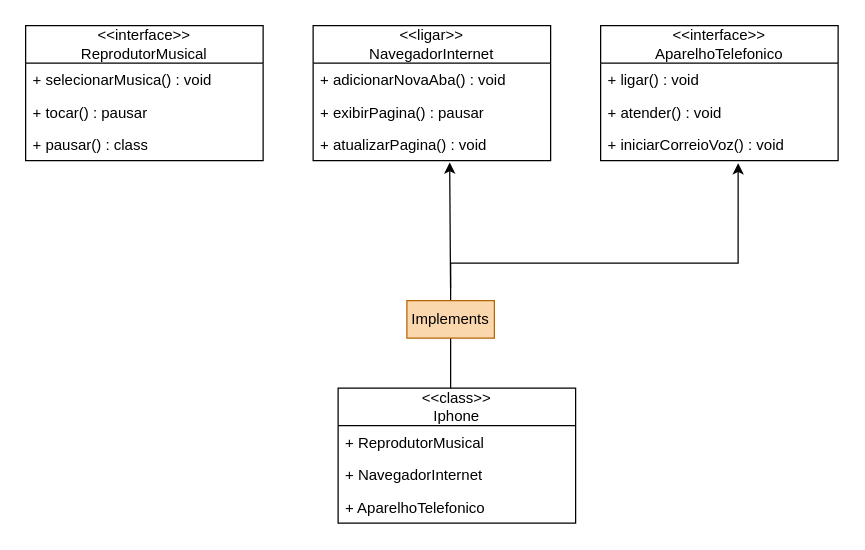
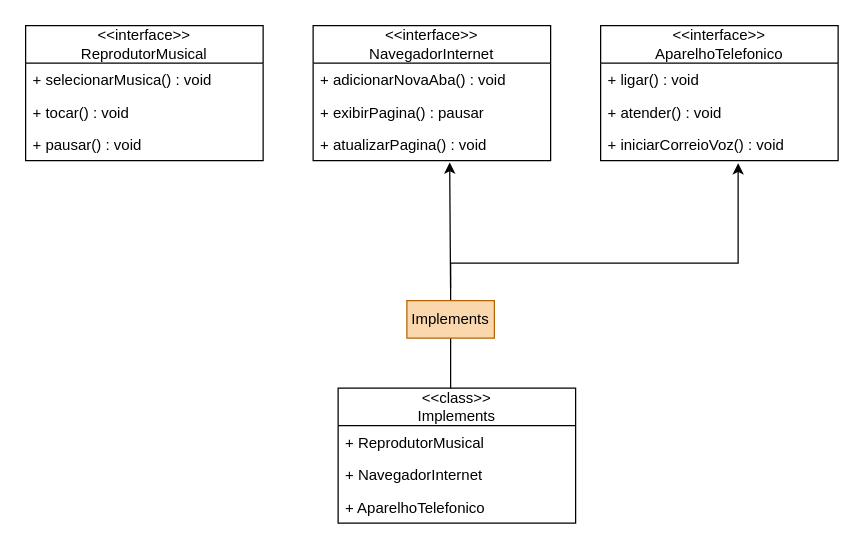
  <mxCell id="0" />
  <mxCell id="1" parent="0" />
  <mxCell id="2" value="&amp;lt;&amp;lt;interface&amp;gt;&amp;gt;&lt;br&gt;ReprodutorMusical" style="swimlane;fontStyle=0;childLayout=stackLayout;horizontal=1;startSize=30;fillColor=none;horizontalStack=0;resizeParent=1;resizeParentMax=0;resizeLast=0;collapsible=1;marginBottom=0;whiteSpace=wrap;html=1;" vertex="1" parent="1"><mxGeometry x="20" y="20" width="190" height="108" as="geometry" /></mxCell>
  <mxCell id="3" value="+ selecionarMusica() : void" style="text;strokeColor=none;fillColor=none;align=left;verticalAlign=top;spacingLeft=4;spacingRight=4;overflow=hidden;rotatable=0;points=[[0,0.5],[1,0.5]];portConstraint=eastwest;whiteSpace=wrap;html=1;" vertex="1" parent="2"><mxGeometry y="30" width="190" height="26" as="geometry" /></mxCell>
- <mxCell id="4" value="+ tocar() : pausar" style="text;strokeColor=none;fillColor=none;align=left;verticalAlign=top;spacingLeft=4;spacingRight=4;overflow=hidden;rotatable=0;points=[[0,0.5],[1,0.5]];portConstraint=eastwest;whiteSpace=wrap;html=1;" vertex="1" parent="2"><mxGeometry y="56" width="190" height="26" as="geometry" /></mxCell>
- <mxCell id="5" value="+ pausar() : class" style="text;strokeColor=none;fillColor=none;align=left;verticalAlign=top;spacingLeft=4;spacingRight=4;overflow=hidden;rotatable=0;points=[[0,0.5],[1,0.5]];portConstraint=eastwest;whiteSpace=wrap;html=1;" vertex="1" parent="2"><mxGeometry y="82" width="190" height="26" as="geometry" /></mxCell>
- <mxCell id="6" value="&amp;lt;&amp;lt;ligar&amp;gt;&amp;gt;&lt;br&gt;NavegadorInternet" style="swimlane;fontStyle=0;childLayout=stackLayout;horizontal=1;startSize=30;fillColor=none;horizontalStack=0;resizeParent=1;resizeParentMax=0;resizeLast=0;collapsible=1;marginBottom=0;whiteSpace=wrap;html=1;" vertex="1" parent="1"><mxGeometry x="250" y="20" width="190" height="108" as="geometry" /></mxCell>
+ <mxCell id="4" value="+ tocar() : void" style="text;strokeColor=none;fillColor=none;align=left;verticalAlign=top;spacingLeft=4;spacingRight=4;overflow=hidden;rotatable=0;points=[[0,0.5],[1,0.5]];portConstraint=eastwest;whiteSpace=wrap;html=1;" vertex="1" parent="2"><mxGeometry y="56" width="190" height="26" as="geometry" /></mxCell>
+ <mxCell id="5" value="+ pausar() : void" style="text;strokeColor=none;fillColor=none;align=left;verticalAlign=top;spacingLeft=4;spacingRight=4;overflow=hidden;rotatable=0;points=[[0,0.5],[1,0.5]];portConstraint=eastwest;whiteSpace=wrap;html=1;" vertex="1" parent="2"><mxGeometry y="82" width="190" height="26" as="geometry" /></mxCell>
+ <mxCell id="6" value="&amp;lt;&amp;lt;interface&amp;gt;&amp;gt;&lt;br&gt;NavegadorInternet" style="swimlane;fontStyle=0;childLayout=stackLayout;horizontal=1;startSize=30;fillColor=none;horizontalStack=0;resizeParent=1;resizeParentMax=0;resizeLast=0;collapsible=1;marginBottom=0;whiteSpace=wrap;html=1;" vertex="1" parent="1"><mxGeometry x="250" y="20" width="190" height="108" as="geometry" /></mxCell>
  <mxCell id="7" value="+ adicionarNovaAba() : void" style="text;strokeColor=none;fillColor=none;align=left;verticalAlign=top;spacingLeft=4;spacingRight=4;overflow=hidden;rotatable=0;points=[[0,0.5],[1,0.5]];portConstraint=eastwest;whiteSpace=wrap;html=1;" vertex="1" parent="6"><mxGeometry y="30" width="190" height="26" as="geometry" /></mxCell>
  <mxCell id="8" value="+ exibirPagina() : pausar" style="text;strokeColor=none;fillColor=none;align=left;verticalAlign=top;spacingLeft=4;spacingRight=4;overflow=hidden;rotatable=0;points=[[0,0.5],[1,0.5]];portConstraint=eastwest;whiteSpace=wrap;html=1;" vertex="1" parent="6"><mxGeometry y="56" width="190" height="26" as="geometry" /></mxCell>
  <mxCell id="9" value="+ atualizarPagina() : void" style="text;strokeColor=none;fillColor=none;align=left;verticalAlign=top;spacingLeft=4;spacingRight=4;overflow=hidden;rotatable=0;points=[[0,0.5],[1,0.5]];portConstraint=eastwest;whiteSpace=wrap;html=1;" vertex="1" parent="6"><mxGeometry y="82" width="190" height="26" as="geometry" /></mxCell>
  <mxCell id="10" value="&amp;lt;&amp;lt;interface&amp;gt;&amp;gt;&lt;br&gt;AparelhoTelefonico" style="swimlane;fontStyle=0;childLayout=stackLayout;horizontal=1;startSize=30;fillColor=none;horizontalStack=0;resizeParent=1;resizeParentMax=0;resizeLast=0;collapsible=1;marginBottom=0;whiteSpace=wrap;html=1;" vertex="1" parent="1"><mxGeometry x="480" y="20" width="190" height="108" as="geometry" /></mxCell>
  <mxCell id="11" value="+ ligar() : void" style="text;strokeColor=none;fillColor=none;align=left;verticalAlign=top;spacingLeft=4;spacingRight=4;overflow=hidden;rotatable=0;points=[[0,0.5],[1,0.5]];portConstraint=eastwest;whiteSpace=wrap;html=1;" vertex="1" parent="10"><mxGeometry y="30" width="190" height="26" as="geometry" /></mxCell>
  <mxCell id="12" value="+ atender() : void" style="text;strokeColor=none;fillColor=none;align=left;verticalAlign=top;spacingLeft=4;spacingRight=4;overflow=hidden;rotatable=0;points=[[0,0.5],[1,0.5]];portConstraint=eastwest;whiteSpace=wrap;html=1;" vertex="1" parent="10"><mxGeometry y="56" width="190" height="26" as="geometry" /></mxCell>
  <mxCell id="13" value="+ iniciarCorreioVoz() : void" style="text;strokeColor=none;fillColor=none;align=left;verticalAlign=top;spacingLeft=4;spacingRight=4;overflow=hidden;rotatable=0;points=[[0,0.5],[1,0.5]];portConstraint=eastwest;whiteSpace=wrap;html=1;" vertex="1" parent="10"><mxGeometry y="82" width="190" height="26" as="geometry" /></mxCell>
- <mxCell id="14" value="&amp;lt;&amp;lt;class&amp;gt;&amp;gt;&lt;br&gt;Iphone" style="swimlane;fontStyle=0;childLayout=stackLayout;horizontal=1;startSize=30;fillColor=none;horizontalStack=0;resizeParent=1;resizeParentMax=0;resizeLast=0;collapsible=1;marginBottom=0;whiteSpace=wrap;html=1;" vertex="1" parent="1"><mxGeometry x="270" y="310" width="190" height="108" as="geometry" /></mxCell>
+ <mxCell id="14" value="&amp;lt;&amp;lt;class&amp;gt;&amp;gt;&lt;br&gt;Implements" style="swimlane;fontStyle=0;childLayout=stackLayout;horizontal=1;startSize=30;fillColor=none;horizontalStack=0;resizeParent=1;resizeParentMax=0;resizeLast=0;collapsible=1;marginBottom=0;whiteSpace=wrap;html=1;" vertex="1" parent="1"><mxGeometry x="270" y="310" width="190" height="108" as="geometry" /></mxCell>
  <mxCell id="15" value="+ ReprodutorMusical" style="text;strokeColor=none;fillColor=none;align=left;verticalAlign=top;spacingLeft=4;spacingRight=4;overflow=hidden;rotatable=0;points=[[0,0.5],[1,0.5]];portConstraint=eastwest;whiteSpace=wrap;html=1;" vertex="1" parent="14"><mxGeometry y="30" width="190" height="26" as="geometry" /></mxCell>
  <mxCell id="16" value="+ NavegadorInternet" style="text;strokeColor=none;fillColor=none;align=left;verticalAlign=top;spacingLeft=4;spacingRight=4;overflow=hidden;rotatable=0;points=[[0,0.5],[1,0.5]];portConstraint=eastwest;whiteSpace=wrap;html=1;" vertex="1" parent="14"><mxGeometry y="56" width="190" height="26" as="geometry" /></mxCell>
  <mxCell id="17" value="+ AparelhoTelefonico" style="text;strokeColor=none;fillColor=none;align=left;verticalAlign=top;spacingLeft=4;spacingRight=4;overflow=hidden;rotatable=0;points=[[0,0.5],[1,0.5]];portConstraint=eastwest;whiteSpace=wrap;html=1;" vertex="1" parent="14"><mxGeometry y="82" width="190" height="26" as="geometry" /></mxCell>
  <mxCell id="18" value="" style="endArrow=classic;html=1;rounded=0;entryX=0.579;entryY=1.077;entryDx=0;entryDy=0;entryPerimeter=0;" edge="1" parent="1" target="13"><mxGeometry width="50" height="50" relative="1" as="geometry"><mxPoint x="360" y="310" as="sourcePoint" /><mxPoint x="410" y="200" as="targetPoint" /><Array as="points"><mxPoint x="360" y="210" /><mxPoint x="470" y="210" /><mxPoint x="590" y="210" /></Array></mxGeometry></mxCell>
  <mxCell id="19" value="" style="endArrow=classic;html=1;rounded=0;entryX=0.575;entryY=1.054;entryDx=0;entryDy=0;entryPerimeter=0;" edge="1" parent="1" source="21" target="9"><mxGeometry width="50" height="50" relative="1" as="geometry"><mxPoint x="359" y="310" as="sourcePoint" /><mxPoint x="350" y="128" as="targetPoint" /></mxGeometry></mxCell>
  <mxCell id="20" value="Implements" style="text;html=1;align=center;verticalAlign=middle;whiteSpace=wrap;rounded=0;fillColor=#fad7ac;strokeColor=#b46504;" vertex="1" parent="1"><mxGeometry x="325" y="240" width="70" height="30" as="geometry" /></mxCell>
  <mxCell id="21" value="" style="text;strokeColor=none;fillColor=none;align=left;verticalAlign=middle;spacingTop=-1;spacingLeft=4;spacingRight=4;rotatable=0;labelPosition=right;points=[];portConstraint=eastwest;" vertex="1" parent="1"><mxGeometry x="350" y="230" width="20" height="14" as="geometry" /></mxCell>
